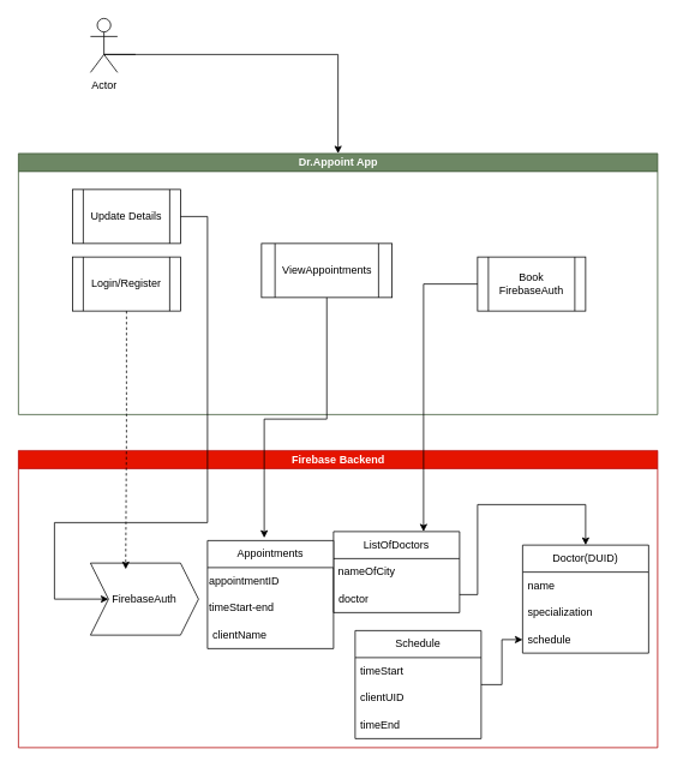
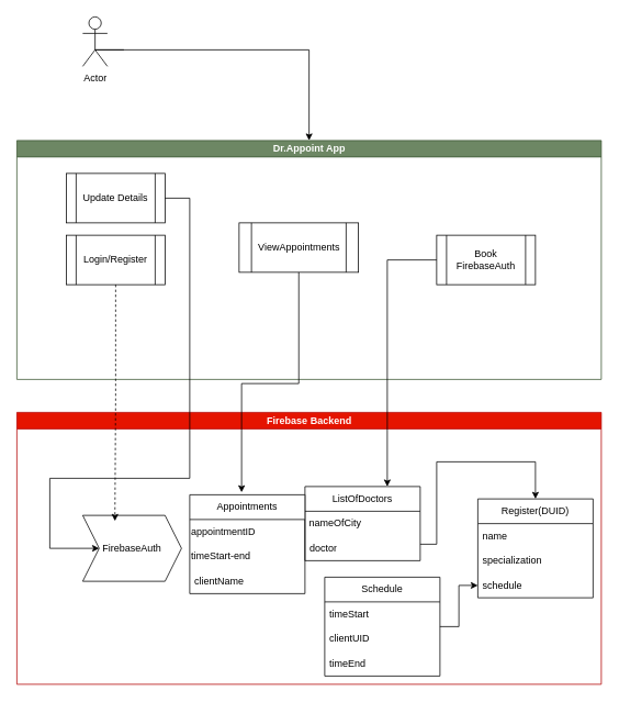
  <mxCell id="0" />
  <mxCell id="1" parent="0" />
  <mxCell id="2" value="Dr.Appoint App" style="swimlane;html=1;startSize=20;horizontal=1;containerType=tree;glass=0;fillColor=#6d8764;fontColor=#ffffff;strokeColor=#3A5431;" vertex="1" parent="1"><mxGeometry x="20" y="170" width="710" height="290" as="geometry" /></mxCell>
  <mxCell id="3" value="Login/Register" style="shape=process;whiteSpace=wrap;html=1;backgroundOutline=1;" vertex="1" parent="2"><mxGeometry x="60" y="115" width="120" height="60" as="geometry" /></mxCell>
  <mxCell id="4" value="Update Details" style="shape=process;whiteSpace=wrap;html=1;backgroundOutline=1;" vertex="1" parent="2"><mxGeometry x="60" y="40" width="120" height="60" as="geometry" /></mxCell>
  <mxCell id="5" value="Book FirebaseAuth" style="shape=process;whiteSpace=wrap;html=1;backgroundOutline=1;" vertex="1" parent="2"><mxGeometry x="510" y="115" width="120" height="60" as="geometry" /></mxCell>
  <mxCell id="6" value="ViewAppointments" style="shape=process;whiteSpace=wrap;html=1;backgroundOutline=1;" vertex="1" parent="2"><mxGeometry x="270" y="100" width="145" height="60" as="geometry" /></mxCell>
  <mxCell id="7" style="edgeStyle=orthogonalEdgeStyle;rounded=0;orthogonalLoop=1;jettySize=auto;html=1;entryX=0.5;entryY=0;entryDx=0;entryDy=0;" edge="1" parent="1" target="2"><mxGeometry relative="1" as="geometry"><Array as="points"><mxPoint x="115" y="60" /><mxPoint x="375" y="60" /></Array><mxPoint x="150" y="60" as="sourcePoint" /></mxGeometry></mxCell>
  <mxCell id="8" value="Firebase Backend" style="swimlane;html=1;startSize=20;horizontal=1;containerType=tree;glass=0;fillColor=#e51400;strokeColor=#B20000;fillStyle=solid;fontColor=#ffffff;" vertex="1" parent="1"><mxGeometry x="20" y="500" width="710" height="330" as="geometry" /></mxCell>
- <mxCell id="9" value="Doctor(DUID)" style="swimlane;fontStyle=0;childLayout=stackLayout;horizontal=1;startSize=30;horizontalStack=0;resizeParent=1;resizeParentMax=0;resizeLast=0;collapsible=1;marginBottom=0;whiteSpace=wrap;html=1;" vertex="1" parent="8"><mxGeometry x="560" y="105" width="140" height="120" as="geometry" /></mxCell>
+ <mxCell id="9" value="Register(DUID)" style="swimlane;fontStyle=0;childLayout=stackLayout;horizontal=1;startSize=30;horizontalStack=0;resizeParent=1;resizeParentMax=0;resizeLast=0;collapsible=1;marginBottom=0;whiteSpace=wrap;html=1;" vertex="1" parent="8"><mxGeometry x="560" y="105" width="140" height="120" as="geometry" /></mxCell>
  <mxCell id="10" value="name" style="text;strokeColor=none;fillColor=none;align=left;verticalAlign=middle;spacingLeft=4;spacingRight=4;overflow=hidden;points=[[0,0.5],[1,0.5]];portConstraint=eastwest;rotatable=0;whiteSpace=wrap;html=1;" vertex="1" parent="9"><mxGeometry y="30" width="140" height="30" as="geometry" /></mxCell>
  <mxCell id="11" value="specialization" style="text;strokeColor=none;fillColor=none;align=left;verticalAlign=middle;spacingLeft=4;spacingRight=4;overflow=hidden;points=[[0,0.5],[1,0.5]];portConstraint=eastwest;rotatable=0;whiteSpace=wrap;html=1;" vertex="1" parent="9"><mxGeometry y="60" width="140" height="30" as="geometry" /></mxCell>
  <mxCell id="12" value="schedule" style="text;strokeColor=none;fillColor=none;align=left;verticalAlign=middle;spacingLeft=4;spacingRight=4;overflow=hidden;points=[[0,0.5],[1,0.5]];portConstraint=eastwest;rotatable=0;whiteSpace=wrap;html=1;" vertex="1" parent="9"><mxGeometry y="90" width="140" height="30" as="geometry" /></mxCell>
  <mxCell id="13" style="edgeStyle=orthogonalEdgeStyle;rounded=0;orthogonalLoop=1;jettySize=auto;html=1;" edge="1" parent="8" source="14" target="12"><mxGeometry relative="1" as="geometry" /></mxCell>
  <mxCell id="14" value="Schedule" style="swimlane;fontStyle=0;childLayout=stackLayout;horizontal=1;startSize=30;horizontalStack=0;resizeParent=1;resizeParentMax=0;resizeLast=0;collapsible=1;marginBottom=0;whiteSpace=wrap;html=1;" vertex="1" parent="8"><mxGeometry x="374" y="200" width="140" height="120" as="geometry" /></mxCell>
  <mxCell id="15" value="timeStart" style="text;strokeColor=none;fillColor=none;align=left;verticalAlign=middle;spacingLeft=4;spacingRight=4;overflow=hidden;points=[[0,0.5],[1,0.5]];portConstraint=eastwest;rotatable=0;whiteSpace=wrap;html=1;" vertex="1" parent="14"><mxGeometry y="30" width="140" height="30" as="geometry" /></mxCell>
  <mxCell id="16" value="clientUID" style="text;strokeColor=none;fillColor=none;align=left;verticalAlign=middle;spacingLeft=4;spacingRight=4;overflow=hidden;points=[[0,0.5],[1,0.5]];portConstraint=eastwest;rotatable=0;whiteSpace=wrap;html=1;" vertex="1" parent="14"><mxGeometry y="60" width="140" height="30" as="geometry" /></mxCell>
  <mxCell id="17" value="timeEnd" style="text;strokeColor=none;fillColor=none;align=left;verticalAlign=middle;spacingLeft=4;spacingRight=4;overflow=hidden;points=[[0,0.5],[1,0.5]];portConstraint=eastwest;rotatable=0;whiteSpace=wrap;html=1;" vertex="1" parent="14"><mxGeometry y="90" width="140" height="30" as="geometry" /></mxCell>
  <mxCell id="18" value="FirebaseAuth" style="shape=step;perimeter=stepPerimeter;whiteSpace=wrap;html=1;fixedSize=1;" vertex="1" parent="8"><mxGeometry x="80" y="125" width="120" height="80" as="geometry" /></mxCell>
  <mxCell id="19" value="ListOfDoctors" style="swimlane;fontStyle=0;childLayout=stackLayout;horizontal=1;startSize=30;horizontalStack=0;resizeParent=1;resizeParentMax=0;resizeLast=0;collapsible=1;marginBottom=0;whiteSpace=wrap;html=1;" vertex="1" parent="8"><mxGeometry x="350" y="90" width="140" height="90" as="geometry" /></mxCell>
  <mxCell id="20" value="&amp;nbsp;nameOfCity" style="text;html=1;strokeColor=none;fillColor=none;align=left;verticalAlign=middle;whiteSpace=wrap;rounded=0;" vertex="1" parent="19"><mxGeometry y="30" width="140" height="30" as="geometry" /></mxCell>
  <mxCell id="21" value="doctor" style="text;strokeColor=none;fillColor=none;align=left;verticalAlign=middle;spacingLeft=4;spacingRight=4;overflow=hidden;points=[[0,0.5],[1,0.5]];portConstraint=eastwest;rotatable=0;whiteSpace=wrap;html=1;" vertex="1" parent="19"><mxGeometry y="60" width="140" height="30" as="geometry" /></mxCell>
  <mxCell id="22" style="edgeStyle=orthogonalEdgeStyle;rounded=0;orthogonalLoop=1;jettySize=auto;html=1;" edge="1" parent="8" source="21" target="9"><mxGeometry relative="1" as="geometry"><Array as="points"><mxPoint x="510" y="160" /><mxPoint x="510" y="60" /><mxPoint x="630" y="60" /></Array></mxGeometry></mxCell>
  <mxCell id="23" value="Appointments" style="swimlane;fontStyle=0;childLayout=stackLayout;horizontal=1;startSize=30;horizontalStack=0;resizeParent=1;resizeParentMax=0;resizeLast=0;collapsible=1;marginBottom=0;whiteSpace=wrap;html=1;" vertex="1" parent="8"><mxGeometry x="210" y="100" width="140" height="120" as="geometry" /></mxCell>
  <mxCell id="24" value="appointmentID" style="text;html=1;strokeColor=none;fillColor=none;align=left;verticalAlign=middle;whiteSpace=wrap;rounded=0;" vertex="1" parent="23"><mxGeometry y="30" width="140" height="30" as="geometry" /></mxCell>
  <mxCell id="25" value="timeStart-end" style="text;html=1;strokeColor=none;fillColor=none;align=left;verticalAlign=middle;whiteSpace=wrap;rounded=0;" vertex="1" parent="23"><mxGeometry y="60" width="140" height="30" as="geometry" /></mxCell>
  <mxCell id="26" value="clientName" style="text;strokeColor=none;fillColor=none;align=left;verticalAlign=middle;spacingLeft=4;spacingRight=4;overflow=hidden;points=[[0,0.5],[1,0.5]];portConstraint=eastwest;rotatable=0;whiteSpace=wrap;html=1;" vertex="1" parent="23"><mxGeometry y="90" width="140" height="30" as="geometry" /></mxCell>
  <mxCell id="27" style="edgeStyle=orthogonalEdgeStyle;rounded=0;orthogonalLoop=1;jettySize=auto;html=1;entryX=0.326;entryY=0.085;entryDx=0;entryDy=0;entryPerimeter=0;dashed=1;" edge="1" parent="1" source="3" target="18"><mxGeometry relative="1" as="geometry" /></mxCell>
  <mxCell id="28" style="edgeStyle=orthogonalEdgeStyle;rounded=0;orthogonalLoop=1;jettySize=auto;html=1;entryX=0;entryY=0.5;entryDx=0;entryDy=0;" edge="1" parent="1" source="4" target="18"><mxGeometry relative="1" as="geometry"><Array as="points"><mxPoint x="230" y="240" /><mxPoint x="230" y="580" /><mxPoint x="60" y="580" /><mxPoint x="60" y="665" /></Array></mxGeometry></mxCell>
  <mxCell id="29" style="edgeStyle=orthogonalEdgeStyle;rounded=0;orthogonalLoop=1;jettySize=auto;html=1;" edge="1" parent="1" source="5" target="19"><mxGeometry relative="1" as="geometry"><Array as="points"><mxPoint x="470" y="315" /></Array></mxGeometry></mxCell>
  <mxCell id="30" value="Actor" style="shape=umlActor;verticalLabelPosition=bottom;verticalAlign=top;html=1;outlineConnect=0;" vertex="1" parent="1"><mxGeometry x="100" width="30" height="60" as="geometry" y="20" /></mxCell>
  <mxCell id="31" style="edgeStyle=orthogonalEdgeStyle;rounded=0;orthogonalLoop=1;jettySize=auto;html=1;entryX=0.45;entryY=-0.025;entryDx=0;entryDy=0;entryPerimeter=0;" edge="1" parent="1" source="6" target="23"><mxGeometry relative="1" as="geometry" /></mxCell>
